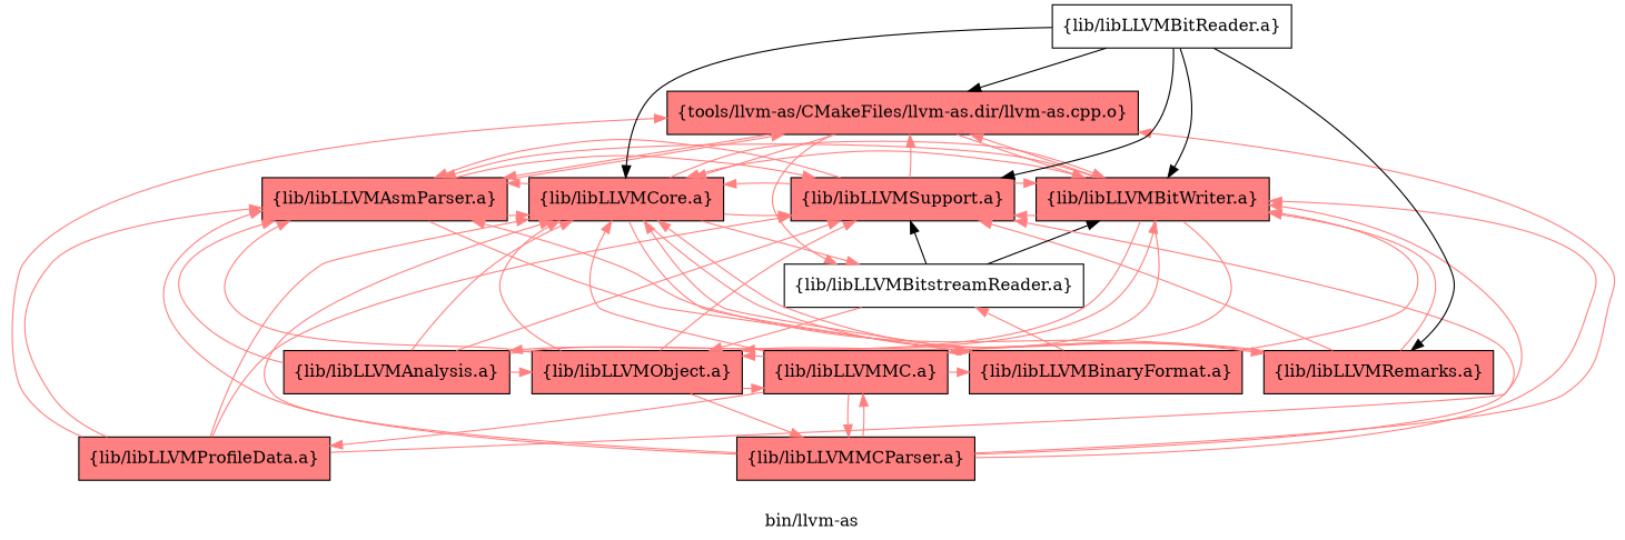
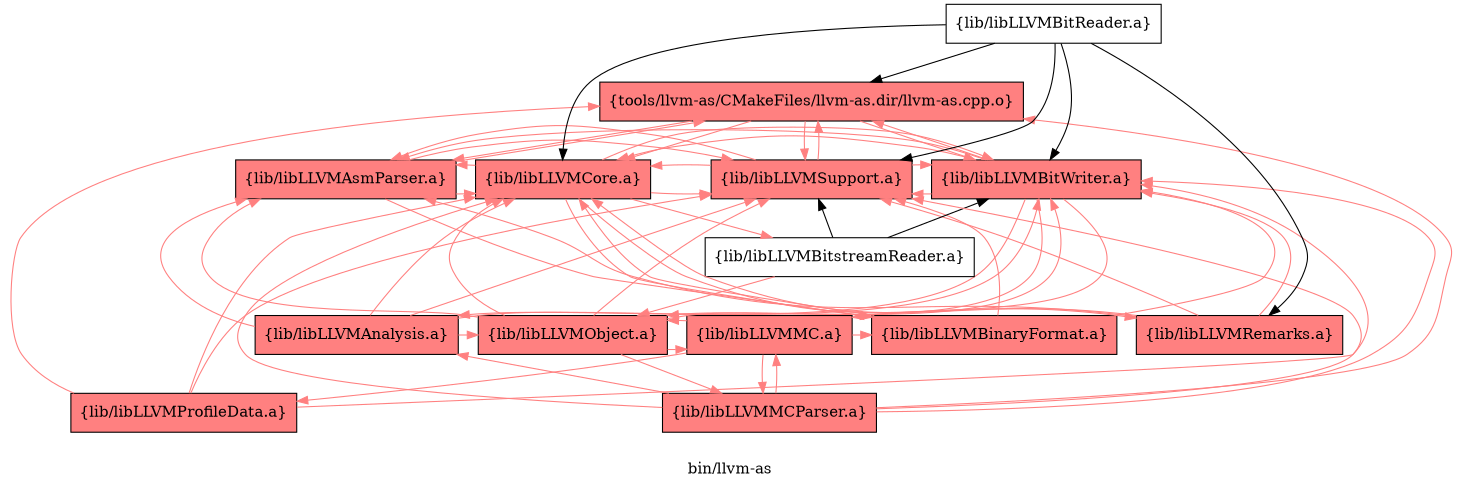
  digraph {
    label="bin/llvm-as"
    node [fillcolor="1.000000 0.5 1" group=1 shape=box style=filled]
    edge [color="1.000000 0.5 1"]
    n1 [label="{tools/llvm-as/CMakeFiles/llvm-as.dir/llvm-as.cpp.o}"]
    n2 [label="{lib/libLLVMAsmParser.a}"]
    n3 [label="{lib/libLLVMBitWriter.a}"]
    n4 [label="{lib/libLLVMCore.a}"]
    n5 [label="{lib/libLLVMSupport.a}"]
    n6 [label="{lib/libLLVMBinaryFormat.a}"]
    n7 [label="{lib/libLLVMAnalysis.a}"]
    n8 [label="{lib/libLLVMObject.a}"]
    n9 [label="{lib/libLLVMMC.a}"]
    n10 [label="{lib/libLLVMRemarks.a}"]
    n11 [group=0 label="{lib/libLLVMBitstreamReader.a}" fillcolor="" style=""]
    n12 [label="{lib/libLLVMMCParser.a}"]
    n13 [label="{lib/libLLVMProfileData.a}"]
    n14 [group=0 label="{lib/libLLVMBitReader.a}" fillcolor="" style=""]
    subgraph sub_1 {
      rank=same
      n1
    }
    subgraph sub_2 {
      rank=same
      n2
      n3
      n4
      n5
    }
    subgraph sub_3 {
      rank=same
      n6
      n7
      n8
      n9
      n10
    }
    n1 -> n2
    n1 -> n3
    n1 -> n4
-   n1 -> n11
+   n1 -> n5
    n2 -> n1
    n2 -> n4
    n2 -> n5
    n2 -> n6
    n3 -> n1
    n3 -> n2
    n3 -> n4
    n3 -> n5
    n3 -> n7
    n3 -> n8
    n3 -> n9
    n4 -> n2
    n4 -> n3
    n4 -> n5
    n4 -> n6
    n4 -> n10
    n4 -> n11
    n5 -> n1
    n5 -> n2
    n5 -> n3
    n5 -> n4
    n6 -> n3
    n6 -> n4
-   n6 -> n11
+   n6 -> n5
    n7 -> n2
    n7 -> n3
    n7 -> n4
    n7 -> n5
    n7 -> n8
    n8 -> n2
+   n8 -> n3
    n8 -> n4
    n8 -> n5
    n8 -> n9
    n8 -> n12
-   n9 -> n4
    n9 -> n6
    n9 -> n8
    n9 -> n12
    n9 -> n13
    n10 -> n2
    n10 -> n3
    n10 -> n4
    n10 -> n5
    n11 -> n3 [color=""]
    n11 -> n5 [color=""]
    n11 -> n8
    n12 -> n1
-   n12 -> n2
+   n12 -> n7
    n12 -> n3
    n12 -> n4
    n12 -> n5
    n12 -> n9
    n13 -> n1
-   n13 -> n2
    n13 -> n3
    n13 -> n4
    n13 -> n5
    n14 -> n1 [color=""]
    n14 -> n3 [color=""]
    n14 -> n4 [color=""]
    n14 -> n5 [color=""]
    n14 -> n10 [color=""]
  }
